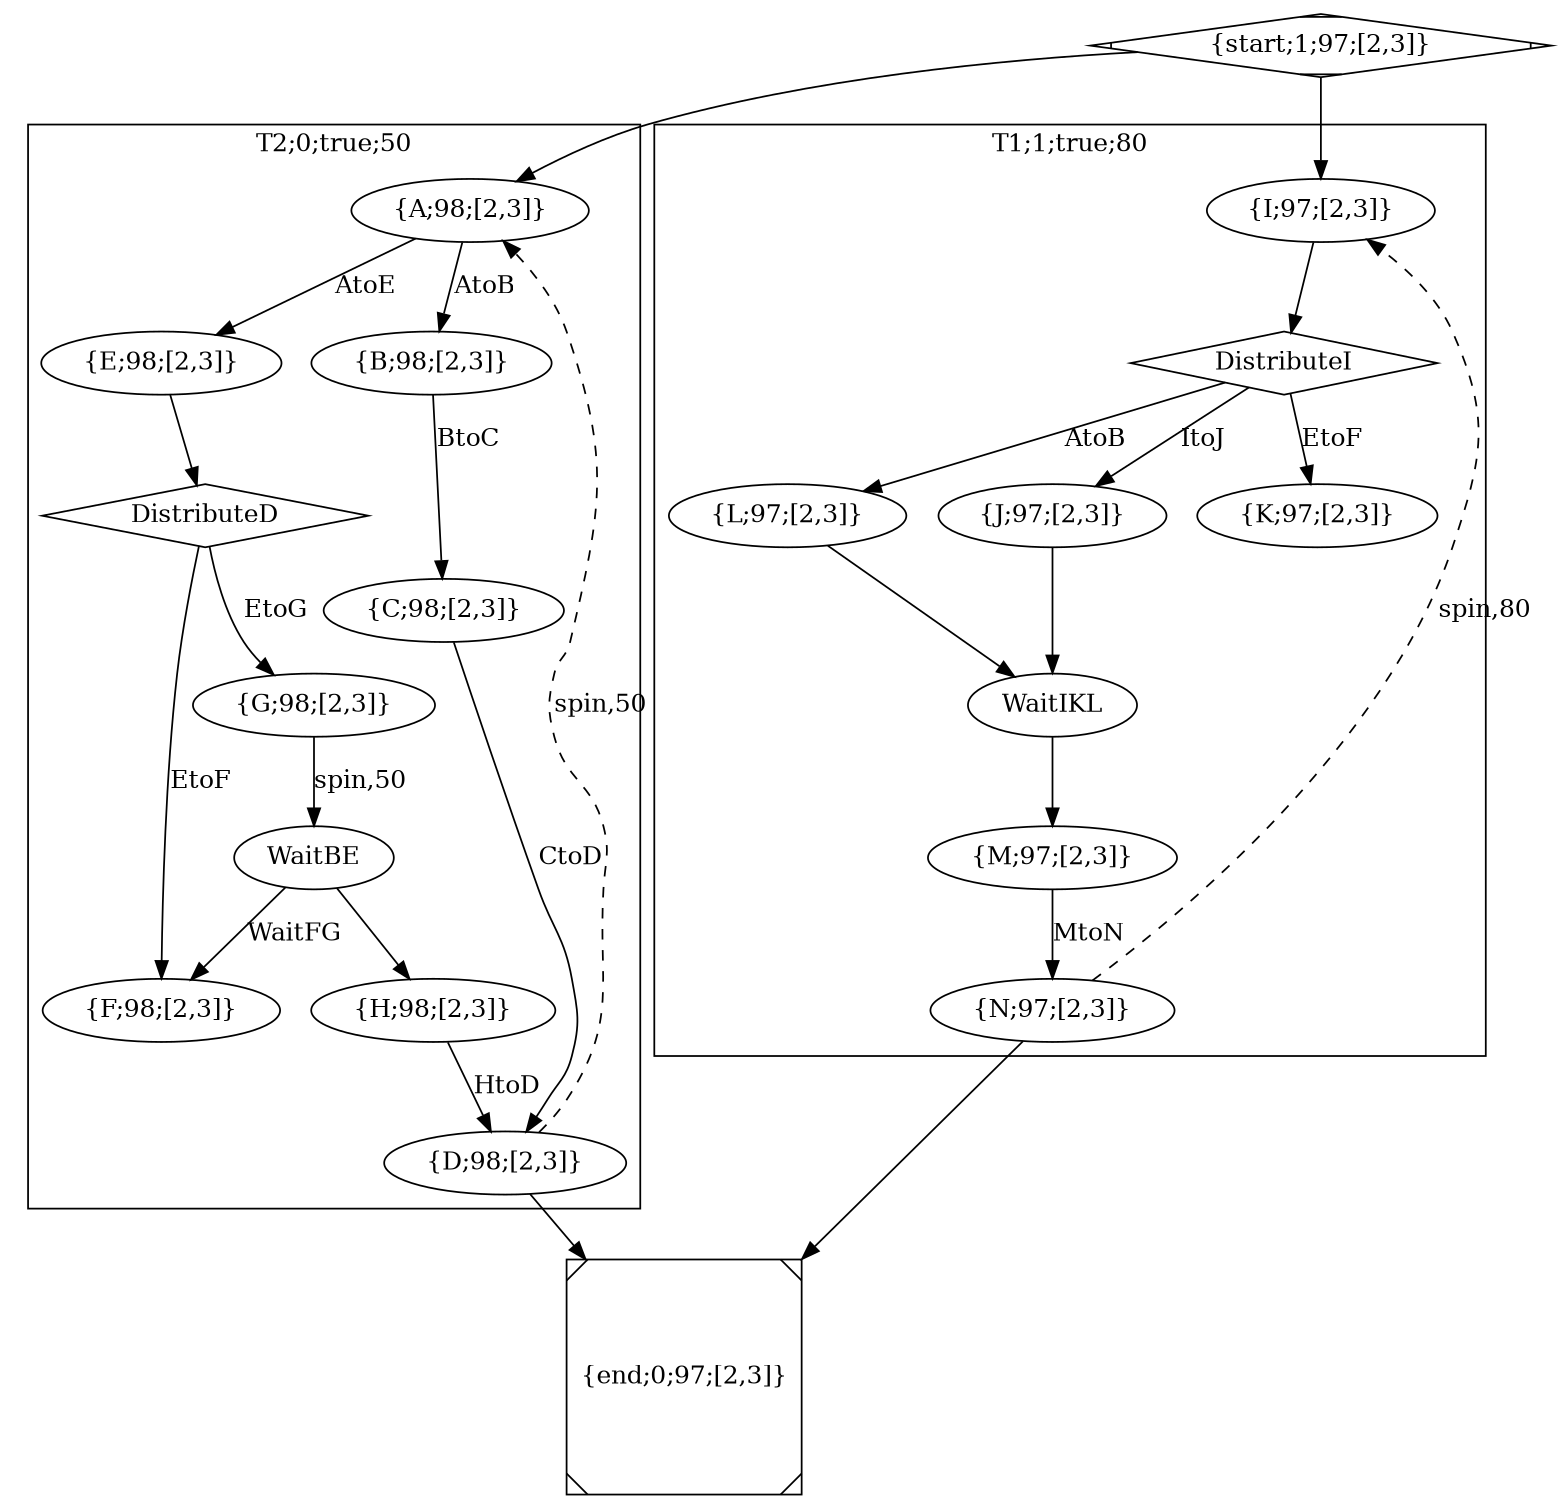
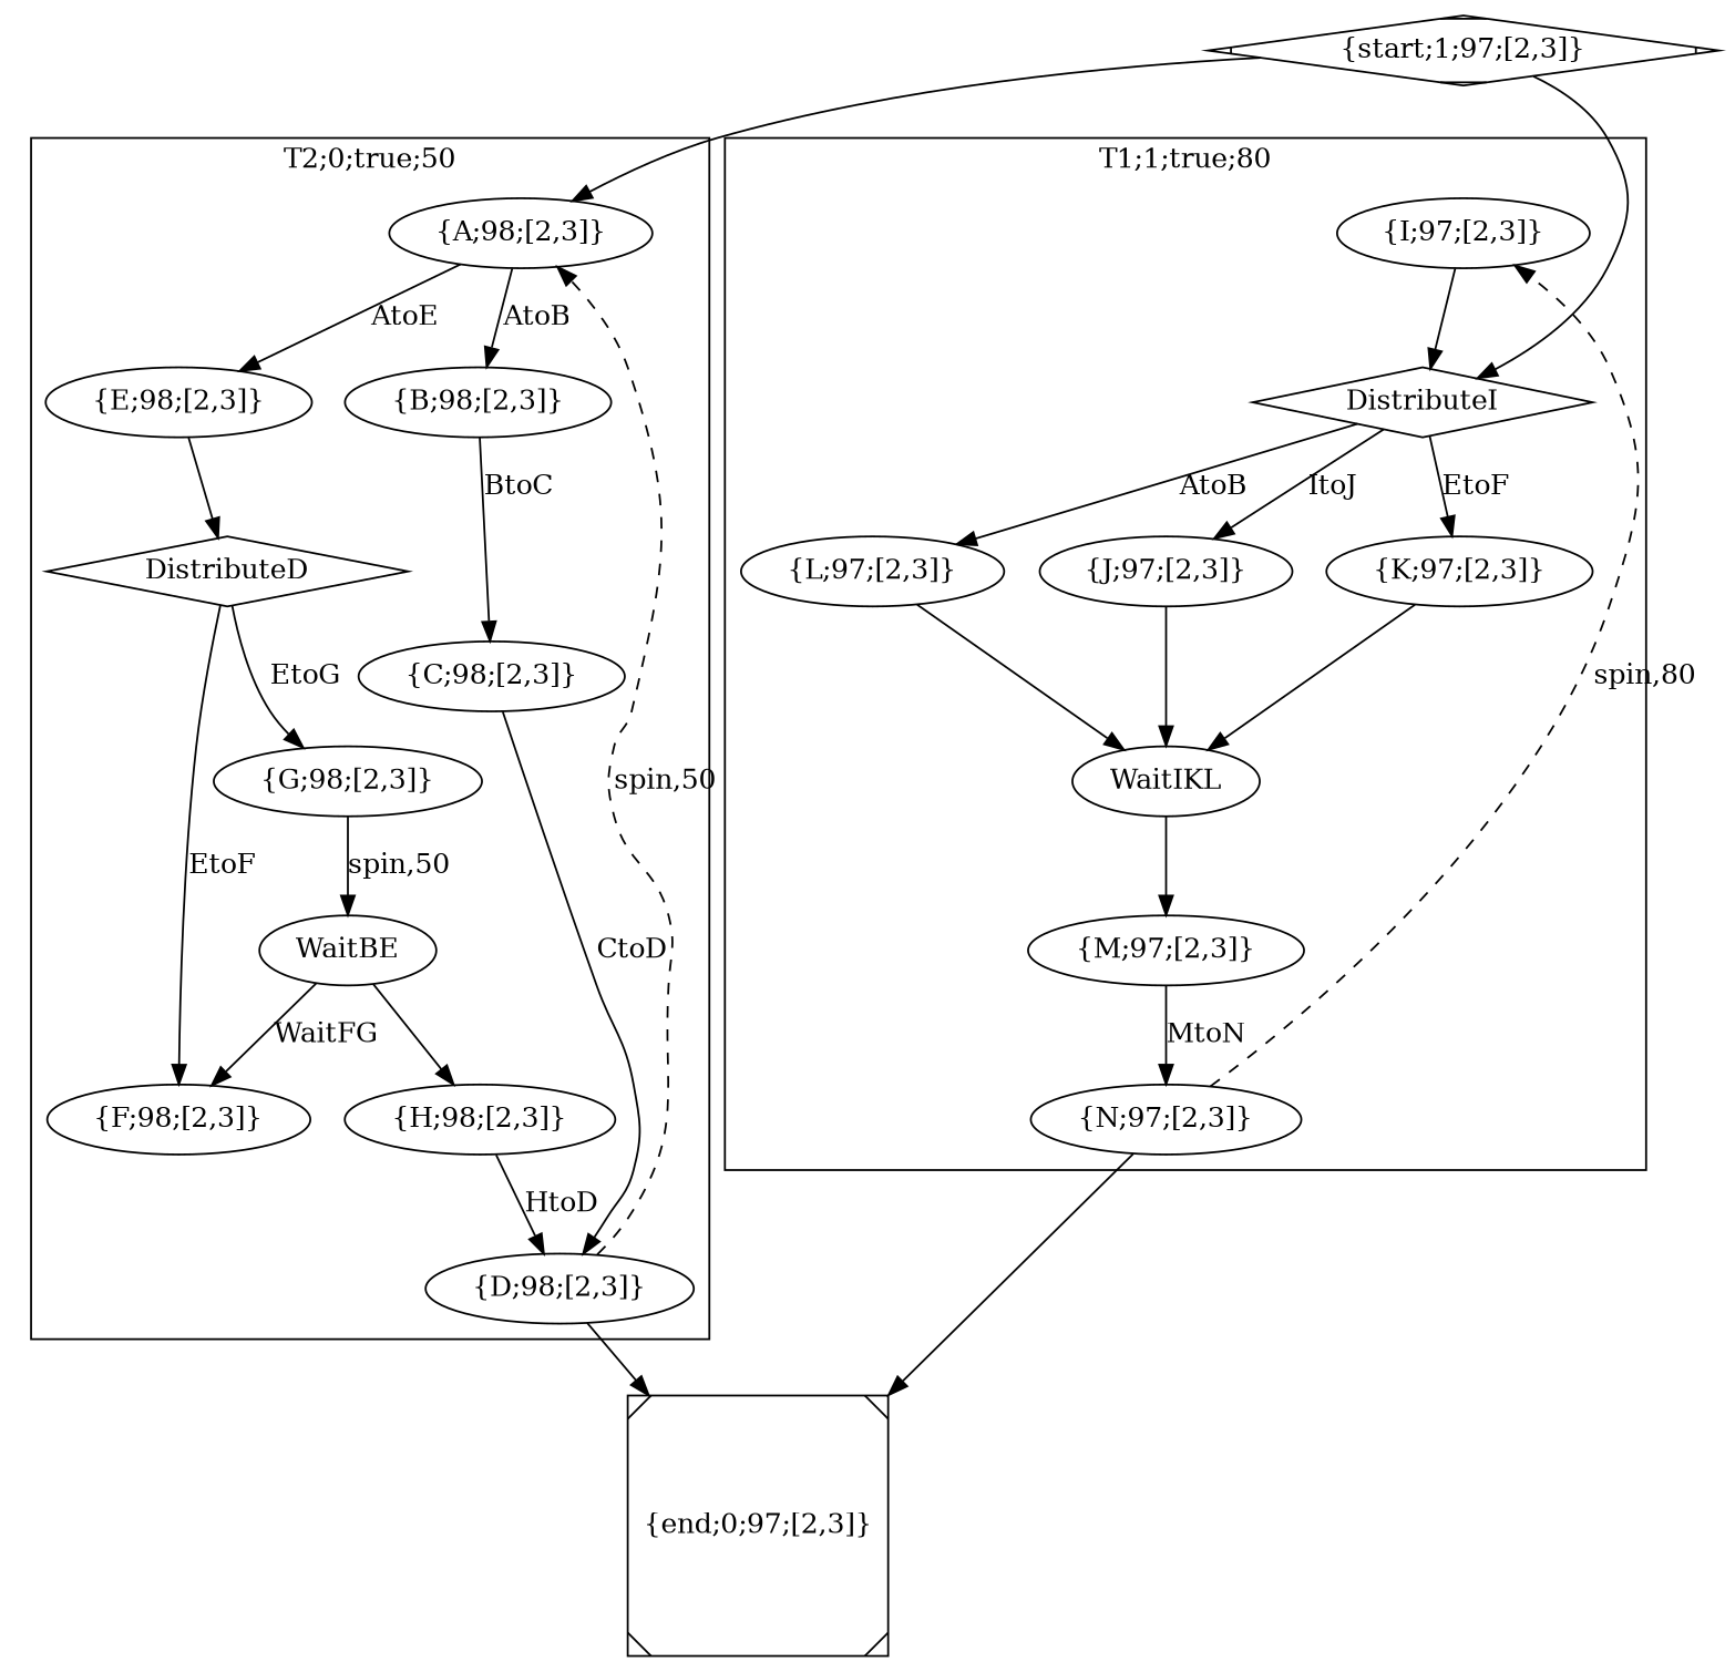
  digraph {
    n1 [label="{A;98;[2,3]}"]
    n2 [label="{B;98;[2,3]}"]
    n3 [label="{E;98;[2,3]}"]
    n4 [label="{C;98;[2,3]}"]
    n5 [label=DistributeD shape=diamond]
    n6 [label="{D;98;[2,3]}"]
    n7 [label="{F;98;[2,3]}"]
    n8 [label="{G;98;[2,3]}"]
    n9 [label=WaitBE]
    n10 [label="{H;98;[2,3]}"]
    n11 [label="{I;97;[2,3]}"]
    n12 [label=DistributeI shape=diamond]
    n13 [label="{J;97;[2,3]}"]
    n14 [label="{K;97;[2,3]}"]
    n15 [label="{L;97;[2,3]}"]
    n16 [label=WaitIKL]
    n17 [label="{M;97;[2,3]}"]
    n18 [label="{N;97;[2,3]}"]
    n19 [label="{end;0;97;[2,3]}" shape=Msquare]
    n20 [label="{start;1;97;[2,3]}" shape=Mdiamond]
    subgraph cluster_1 {
      label="T2;0;true;50"
      n1
      n2
      n3
      n4
      n5
      n6
      n7
      n8
      n9
      n10
    }
    subgraph cluster_2 {
      label="T1;1;true;80"
      n11
      n12
      n13
      n14
      n15
      n16
      n17
      n18
    }
    n1 -> n2 [label=AtoB]
    n1 -> n3 [label=AtoE]
    n2 -> n4 [label=BtoC]
    n3 -> n5
    n4 -> n6 [label=CtoD]
    n5 -> n7 [label=EtoF]
    n5 -> n8 [label=EtoG]
    n6 -> n1 [label="spin,50" style=dashed]
    n6 -> n19
    n8 -> n9 [label="spin,50"]
    n9 -> n7 [label=WaitFG]
    n9 -> n10
    n10 -> n6 [label=HtoD]
    n11 -> n12
    n12 -> n13 [label=ItoJ]
    n12 -> n14 [label=EtoF]
    n12 -> n15 [label=AtoB]
    n13 -> n16
+   n14 -> n16
    n15 -> n16
    n16 -> n17
    n17 -> n18 [label=MtoN]
    n18 -> n11 [label="spin,80" style=dashed]
    n18 -> n19
    n20 -> n1
-   n20 -> n11
+   n20 -> n12
  }
